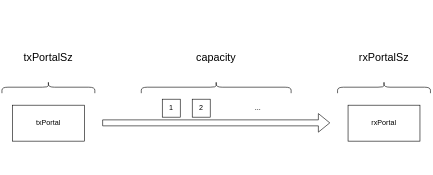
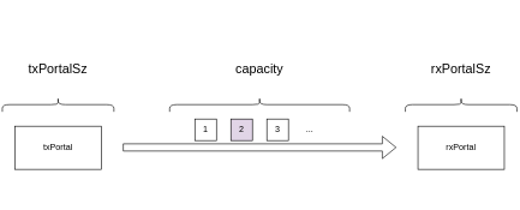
  <mxCell id="0" />
  <mxCell id="1" parent="0" />
  <mxCell id="2" value="txPortal" style="rounded=0;whiteSpace=wrap;html=1;" parent="1" vertex="1"><mxGeometry x="20" y="175" width="120" height="60" as="geometry" /></mxCell>
  <mxCell id="3" value="rxPortal" style="rounded=0;whiteSpace=wrap;html=1;" parent="1" vertex="1"><mxGeometry x="580" y="175" width="120" height="60" as="geometry" /></mxCell>
  <mxCell id="4" value="" style="shape=flexArrow;endArrow=classic;html=1;" parent="1" edge="1"><mxGeometry width="50" height="50" relative="1" as="geometry"><mxPoint x="170" y="204.5" as="sourcePoint" /><mxPoint x="550" y="204.5" as="targetPoint" /></mxGeometry></mxCell>
  <mxCell id="5" value="1" style="rounded=0;whiteSpace=wrap;html=1;" parent="1" vertex="1"><mxGeometry x="270" y="165" width="30" height="30" as="geometry" /></mxCell>
- <mxCell id="6" value="2" style="rounded=0;whiteSpace=wrap;html=1;" parent="1" vertex="1"><mxGeometry x="320" y="165" width="30" height="30" as="geometry" /></mxCell>
+ <mxCell id="6" value="2" style="rounded=0;whiteSpace=wrap;html=1;fillColor=#e1d5e7;" parent="1" vertex="1"><mxGeometry x="320" y="165" width="30" height="30" as="geometry" /></mxCell>
+ <mxCell id="7" value="3" style="rounded=0;whiteSpace=wrap;html=1;" parent="1" vertex="1"><mxGeometry x="370" y="165" width="30" height="30" as="geometry" /></mxCell>
  <mxCell id="8" value="..." style="text;html=1;strokeColor=none;fillColor=none;align=center;verticalAlign=middle;whiteSpace=wrap;rounded=0;" parent="1" vertex="1"><mxGeometry x="410" y="170" width="40" height="20" as="geometry" /></mxCell>
  <mxCell id="9" value="" style="shape=curlyBracket;whiteSpace=wrap;html=1;rounded=1;rotation=90;" vertex="1" parent="1"><mxGeometry x="350" y="20" width="20" height="250" as="geometry" /></mxCell>
  <mxCell id="10" value="" style="shape=curlyBracket;whiteSpace=wrap;html=1;rounded=1;rotation=90;" vertex="1" parent="1"><mxGeometry x="70" y="67.5" width="20" height="155" as="geometry" /></mxCell>
  <mxCell id="11" value="" style="shape=curlyBracket;whiteSpace=wrap;html=1;rounded=1;rotation=90;" vertex="1" parent="1"><mxGeometry x="630" y="67.5" width="20" height="155" as="geometry" /></mxCell>
  <mxCell id="12" value="capacity" style="text;html=1;strokeColor=none;fillColor=none;align=center;verticalAlign=middle;whiteSpace=wrap;rounded=0;fontSize=18;" vertex="1" parent="1"><mxGeometry x="310" y="85" width="100" height="20" as="geometry" /></mxCell>
  <mxCell id="13" value="txPortalSz" style="text;html=1;strokeColor=none;fillColor=none;align=center;verticalAlign=middle;whiteSpace=wrap;rounded=0;fontSize=18;" vertex="1" parent="1"><mxGeometry x="30" y="85" width="100" height="20" as="geometry" /></mxCell>
  <mxCell id="14" value="rxPortalSz" style="text;html=1;strokeColor=none;fillColor=none;align=center;verticalAlign=middle;whiteSpace=wrap;rounded=0;fontSize=18;" vertex="1" parent="1"><mxGeometry x="590" y="85" width="100" height="20" as="geometry" /></mxCell>
